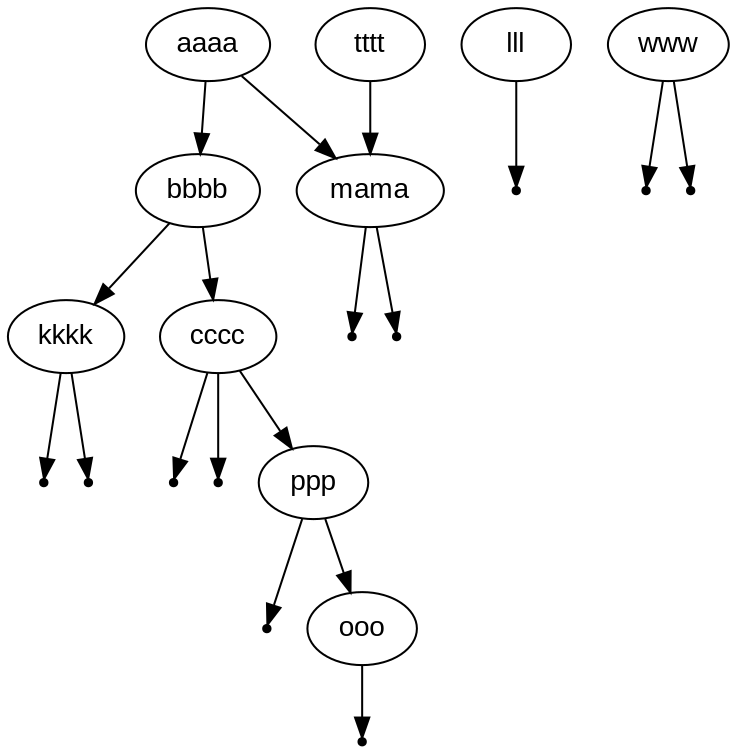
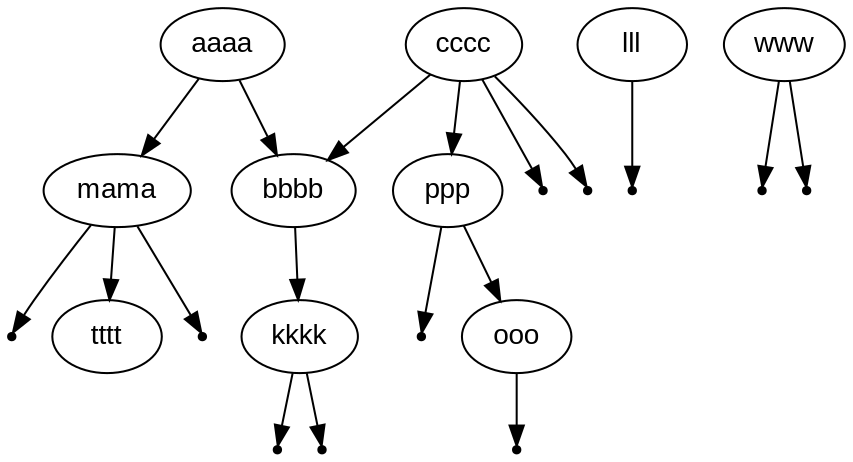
  digraph {
    node [fontname=Arial shape=point]
    aaaa [shape=""]
    bbbb [shape=""]
    mama [shape=""]
    kkkk [shape=""]
    cccc [shape=""]
    tttt [shape=""]
    null0
    null1
    null2
    null3
    ppp [shape=""]
    null4
    null5
    lll [shape=""]
    null6
    null7
    ooo [shape=""]
    null10
    www [shape=""]
    null8
    null9
    aaaa -> bbbb
    aaaa -> mama
    bbbb -> kkkk
-   bbbb -> cccc
+   cccc -> bbbb
    mama -> null4
    mama -> null5
    kkkk -> null0
    kkkk -> null1
    cccc -> null2
    cccc -> null3
    cccc -> ppp
-   tttt -> mama
+   mama -> tttt
    ppp -> null7
    ppp -> ooo
    lll -> null6
    ooo -> null10
    www -> null8
    www -> null9
  }
